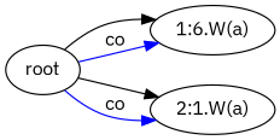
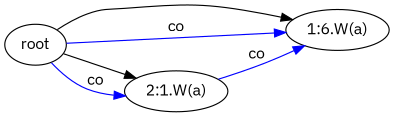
  digraph {
    fontname="IBM Plex Sans"
    rankdir=LR
    node [fontname="IBM Plex Sans"]
    edge [fontname="IBM Plex Sans" color=blue]
    n1 [label="1:6.W(a)"]
    root
    n3 [label="2:1.W(a)"]
    root -> n1 [color=""]
    root -> n1 [label=co]
    root -> n3 [color=""]
    root -> n3 [label=co]
+   n3 -> n1 [label=co]
  }
